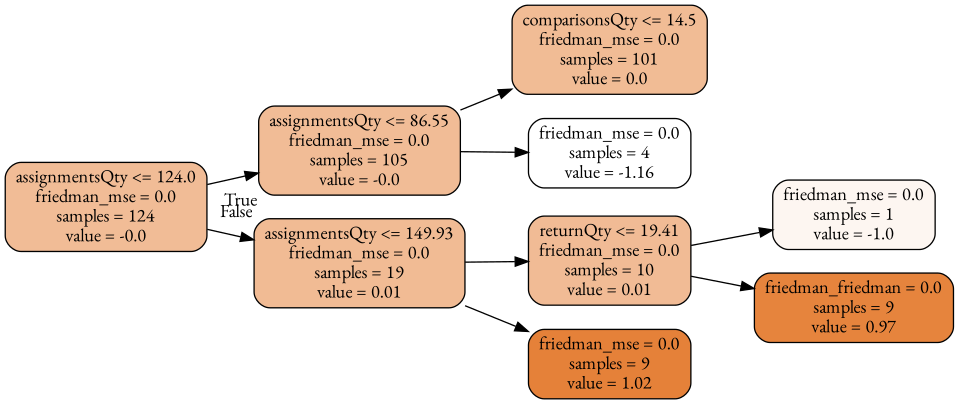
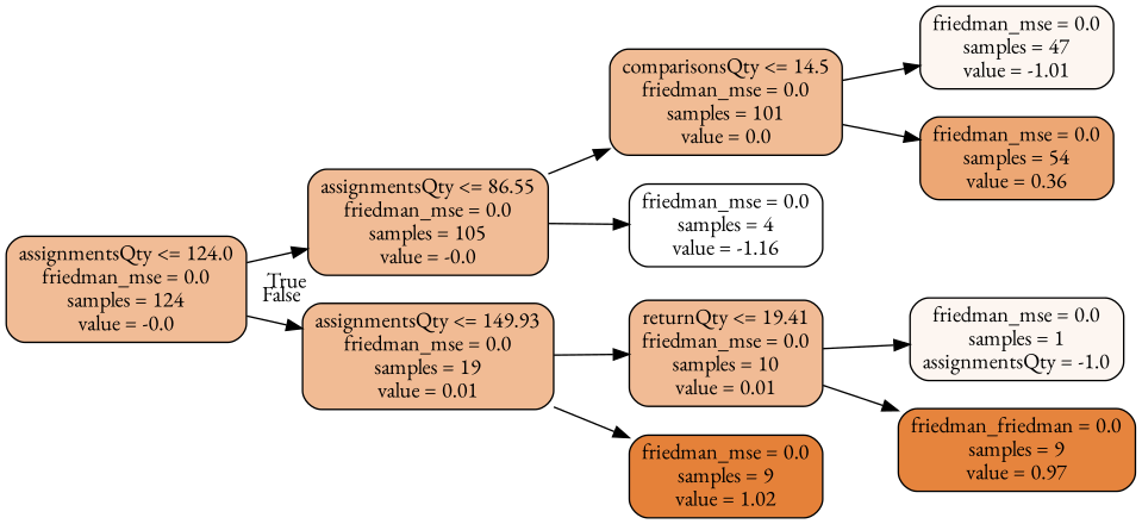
  digraph {
    fontname="EB Garamond"
    rankdir=LR
    node [color=black fillcolor="#f1bc96" fontname="EB Garamond" shape=box style="filled, rounded"]
    edge [fontname="EB Garamond"]
    n1 [label="assignmentsQty <= 124.0\nfriedman_mse = 0.0\nsamples = 124\nvalue = -0.0"]
    n2 [label="assignmentsQty <= 86.55\nfriedman_mse = 0.0\nsamples = 105\nvalue = -0.0"]
    n3 [fillcolor="#f1bb94" label="assignmentsQty <= 149.93\nfriedman_mse = 0.0\nsamples = 19\nvalue = 0.01"]
    n4 [fillcolor="#f1bc95" label="comparisonsQty <= 14.5\nfriedman_mse = 0.0\nsamples = 101\nvalue = 0.0"]
    n5 [fillcolor="#ffffff" label="friedman_mse = 0.0\nsamples = 4\nvalue = -1.16"]
    n6 [fillcolor="#f1bb95" label="returnQty <= 19.41\nfriedman_mse = 0.0\nsamples = 10\nvalue = 0.01"]
    n7 [fillcolor="#e58139" label="friedman_mse = 0.0\nsamples = 9\nvalue = 1.02"]
-   n10 [fillcolor="#fdf6f1" label="friedman_mse = 0.0\nsamples = 1\nvalue = -1.0"]
+   n8 [fillcolor="#fdf6f1" label="friedman_mse = 0.0\nsamples = 47\nvalue = -1.01"]
+   n9 [fillcolor="#eda774" label="friedman_mse = 0.0\nsamples = 54\nvalue = 0.36"]
+   n10 [fillcolor="#fdf6f1" label="friedman_mse = 0.0\nsamples = 1\nassignmentsQty = -1.0"]
    n11 [fillcolor="#e6843d" label="friedman_friedman = 0.0\nsamples = 9\nvalue = 0.97"]
    n1 -> n2 [headlabel=True labelangle=45 labeldistance=2.5]
    n1 -> n3 [headlabel=False labelangle=-45 labeldistance=2.5]
    n2 -> n4
    n2 -> n5
    n3 -> n6
    n3 -> n7
+   n4 -> n8
+   n4 -> n9
    n6 -> n10
    n6 -> n11
  }
